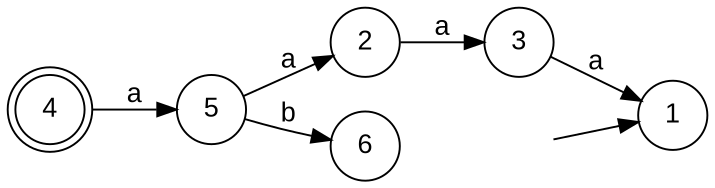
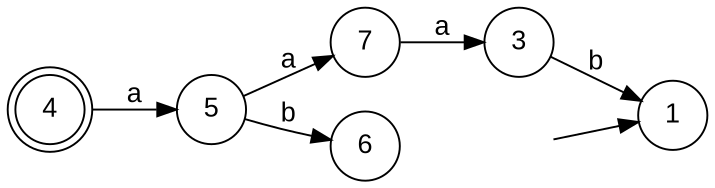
  digraph {
    fontname="Liberation Sans"
    rankdir=LR
    node [fontname="Liberation Sans" margin=0 shape=circle]
    edge [fontname="Liberation Sans"]
    4 [shape=doublecircle]
    5
-   2
+   2 [label=7]
    6
    " " [color=white]
    1
    3
    4 -> 5 [label=a]
    5 -> 2 [label=a]
    5 -> 6 [label=b]
    2 -> 3 [label=a]
    " " -> 1
-   3 -> 1 [label=a]
+   3 -> 1 [label=b]
  }
